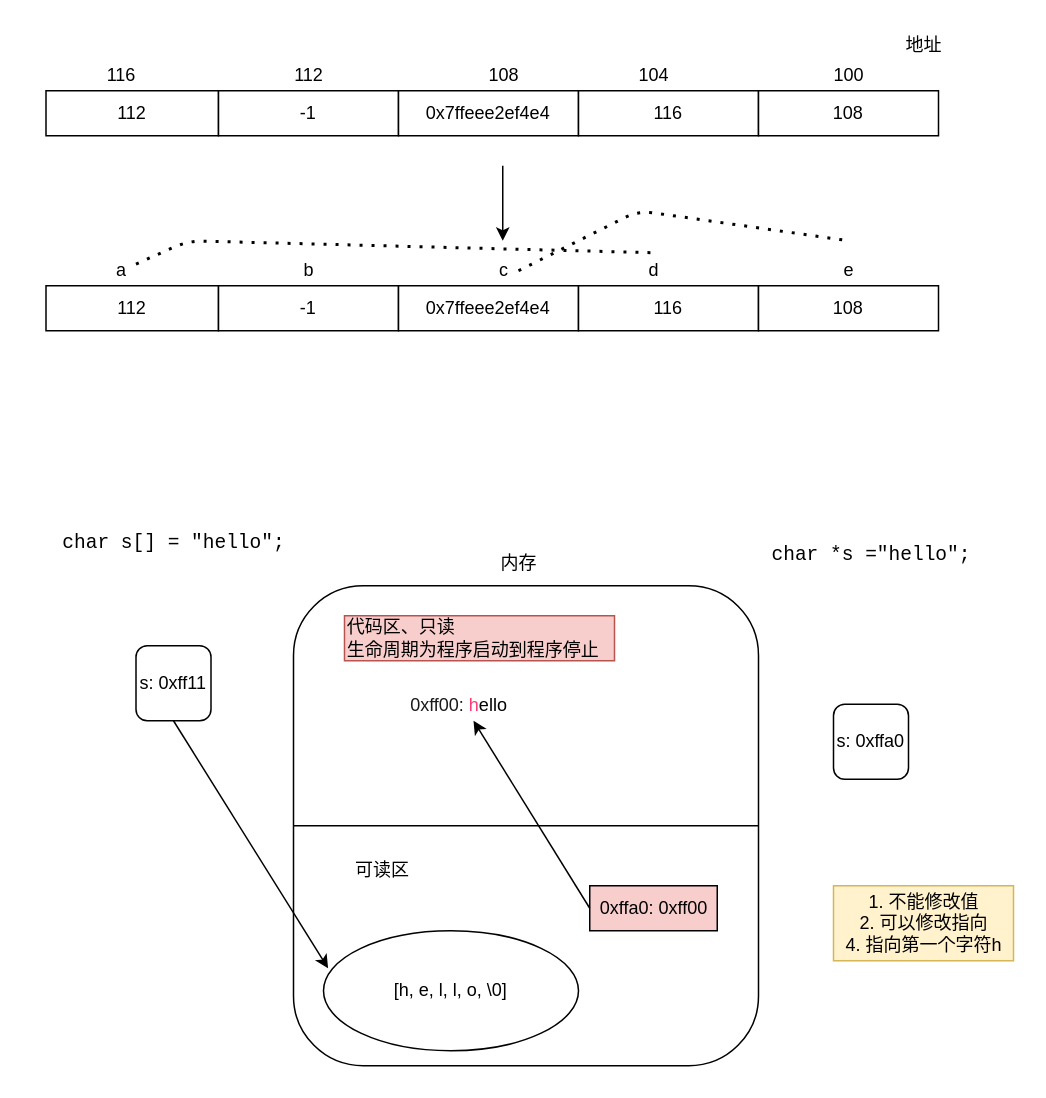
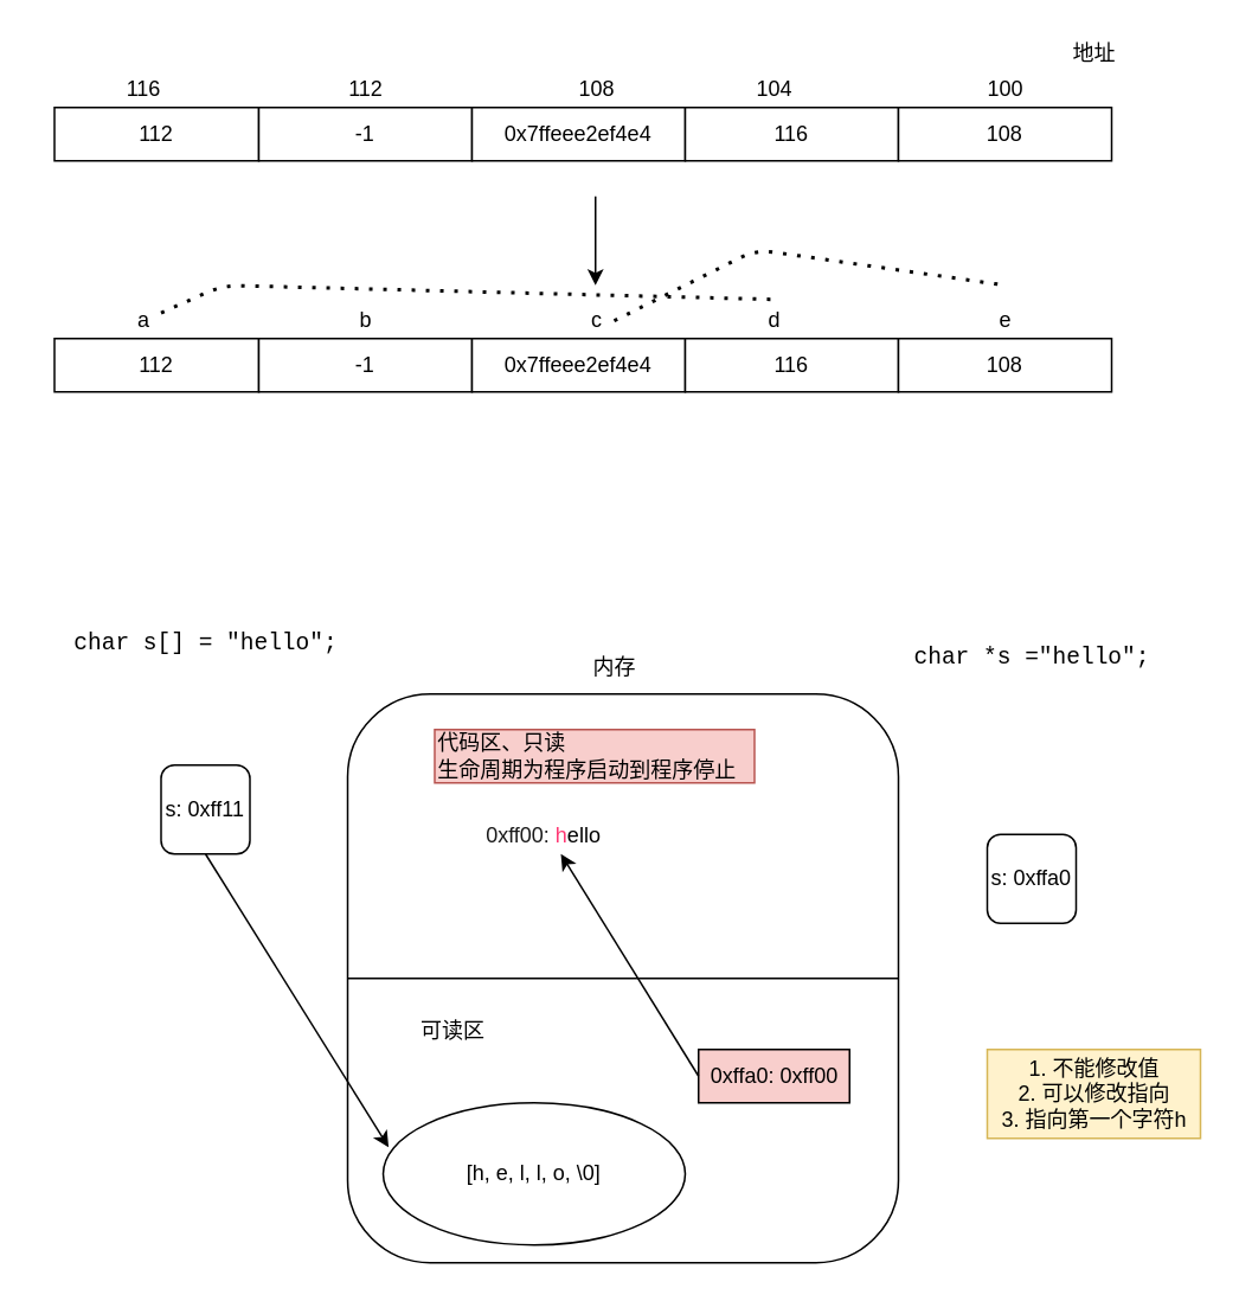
  <mxCell id="0" />
  <mxCell id="1" parent="0" />
  <mxCell id="2" value="" style="rounded=1;whiteSpace=wrap;html=1;" vertex="1" parent="1"><mxGeometry x="195" y="390" width="310" height="320" as="geometry" /></mxCell>
- <mxCell id="3" value="&lt;span&gt;代码区、只读&lt;br&gt;生命周期为程序启动到程序停止&lt;/span&gt;" style="text;html=1;align=left;verticalAlign=middle;resizable=0;points=[];autosize=1;fillColor=#f8cecc;strokeColor=#b85450;" parent="1" vertex="1"><mxGeometry x="229" y="410" width="180" height="30" as="geometry" /></mxCell>
+ <mxCell id="3" value="&lt;span&gt;代码区、只读&lt;br&gt;生命周期为程序启动到程序停止&lt;/span&gt;" style="text;html=1;align=left;verticalAlign=middle;resizable=0;points=[];autosize=1;fillColor=#f8cecc;strokeColor=#b85450;" parent="1" vertex="1"><mxGeometry x="244" y="410" width="180" height="30" as="geometry" /></mxCell>
  <mxCell id="4" value="112" style="rounded=0;whiteSpace=wrap;html=1;" parent="1" vertex="1"><mxGeometry x="30" y="60" width="115" height="30" as="geometry" /></mxCell>
  <mxCell id="5" value="-1" style="rounded=0;whiteSpace=wrap;html=1;" parent="1" vertex="1"><mxGeometry x="145" y="60" width="120" height="30" as="geometry" /></mxCell>
  <mxCell id="6" value="0x7ffeee2ef4e4" style="rounded=0;whiteSpace=wrap;html=1;" parent="1" vertex="1"><mxGeometry x="265" y="60" width="120" height="30" as="geometry" /></mxCell>
  <mxCell id="7" value="116" style="rounded=0;whiteSpace=wrap;html=1;" parent="1" vertex="1"><mxGeometry x="385" y="60" width="120" height="30" as="geometry" /></mxCell>
  <mxCell id="8" value="116" style="text;html=1;align=center;verticalAlign=middle;resizable=0;points=[];autosize=1;" parent="1" vertex="1"><mxGeometry x="65" y="40" width="30" height="20" as="geometry" /></mxCell>
  <mxCell id="9" value="112" style="text;html=1;align=center;verticalAlign=middle;resizable=0;points=[];autosize=1;" parent="1" vertex="1"><mxGeometry x="190" y="40" width="30" height="20" as="geometry" /></mxCell>
  <mxCell id="10" value="108" style="text;html=1;align=center;verticalAlign=middle;resizable=0;points=[];autosize=1;" parent="1" vertex="1"><mxGeometry x="315" y="40" width="40" height="20" as="geometry" /></mxCell>
  <mxCell id="11" value="104" style="text;html=1;align=center;verticalAlign=middle;resizable=0;points=[];autosize=1;" parent="1" vertex="1"><mxGeometry x="415" y="40" width="40" height="20" as="geometry" /></mxCell>
  <mxCell id="12" value="100" style="text;html=1;align=center;verticalAlign=middle;resizable=0;points=[];autosize=1;" parent="1" vertex="1"><mxGeometry x="545" y="40" width="40" height="20" as="geometry" /></mxCell>
  <mxCell id="13" value="108" style="rounded=0;whiteSpace=wrap;html=1;" parent="1" vertex="1"><mxGeometry x="505" y="60" width="120" height="30" as="geometry" /></mxCell>
  <mxCell id="14" value="" style="endArrow=classic;html=1;" parent="1" edge="1"><mxGeometry width="50" height="50" relative="1" as="geometry"><mxPoint x="334.5" y="110" as="sourcePoint" /><mxPoint x="334.5" y="160" as="targetPoint" /></mxGeometry></mxCell>
  <mxCell id="15" value="112" style="rounded=0;whiteSpace=wrap;html=1;" parent="1" vertex="1"><mxGeometry x="30" y="190" width="115" height="30" as="geometry" /></mxCell>
  <mxCell id="16" value="-1" style="rounded=0;whiteSpace=wrap;html=1;" parent="1" vertex="1"><mxGeometry x="145" y="190" width="120" height="30" as="geometry" /></mxCell>
  <mxCell id="17" value="0x7ffeee2ef4e4" style="rounded=0;whiteSpace=wrap;html=1;" parent="1" vertex="1"><mxGeometry x="265" y="190" width="120" height="30" as="geometry" /></mxCell>
  <mxCell id="18" value="116" style="rounded=0;whiteSpace=wrap;html=1;" parent="1" vertex="1"><mxGeometry x="385" y="190" width="120" height="30" as="geometry" /></mxCell>
  <mxCell id="19" value="a" style="text;html=1;align=center;verticalAlign=middle;resizable=0;points=[];autosize=1;" parent="1" vertex="1"><mxGeometry x="70" y="170" width="20" height="20" as="geometry" /></mxCell>
  <mxCell id="20" value="b" style="text;html=1;align=center;verticalAlign=middle;resizable=0;points=[];autosize=1;" parent="1" vertex="1"><mxGeometry x="195" y="170" width="20" height="20" as="geometry" /></mxCell>
  <mxCell id="21" value="c" style="text;html=1;align=center;verticalAlign=middle;resizable=0;points=[];autosize=1;" parent="1" vertex="1"><mxGeometry x="325" y="170" width="20" height="20" as="geometry" /></mxCell>
  <mxCell id="22" value="d" style="text;html=1;align=center;verticalAlign=middle;resizable=0;points=[];autosize=1;" parent="1" vertex="1"><mxGeometry x="425" y="170" width="20" height="20" as="geometry" /></mxCell>
  <mxCell id="23" value="e" style="text;html=1;align=center;verticalAlign=middle;resizable=0;points=[];autosize=1;" parent="1" vertex="1"><mxGeometry x="555" y="170" width="20" height="20" as="geometry" /></mxCell>
  <mxCell id="24" value="108" style="rounded=0;whiteSpace=wrap;html=1;" parent="1" vertex="1"><mxGeometry x="505" y="190" width="120" height="30" as="geometry" /></mxCell>
  <mxCell id="25" value="" style="endArrow=none;dashed=1;html=1;dashPattern=1 3;strokeWidth=2;" parent="1" source="19" edge="1"><mxGeometry width="50" height="50" relative="1" as="geometry"><mxPoint x="305" y="200" as="sourcePoint" /><mxPoint x="435" y="168" as="targetPoint" /><Array as="points"><mxPoint x="125" y="160" /></Array></mxGeometry></mxCell>
  <mxCell id="26" value="" style="endArrow=none;dashed=1;html=1;dashPattern=1 3;strokeWidth=2;" parent="1" edge="1"><mxGeometry width="50" height="50" relative="1" as="geometry"><mxPoint x="345" y="180" as="sourcePoint" /><mxPoint x="565" y="160" as="targetPoint" /><Array as="points"><mxPoint x="425" y="140" /></Array></mxGeometry></mxCell>
  <mxCell id="27" value="地址" style="text;html=1;align=center;verticalAlign=middle;resizable=0;points=[];autosize=1;" parent="1" vertex="1"><mxGeometry x="595" y="20" width="40" height="20" as="geometry" /></mxCell>
  <mxCell id="28" value="&lt;pre class=&quot;lang-c s-code-block hljs&quot; style=&quot;margin-top: 0px ; padding: 12px ; border: 0px ; font-stretch: inherit ; line-height: 1.308 ; font-family: &amp;#34;consolas&amp;#34; , &amp;#34;menlo&amp;#34; , &amp;#34;monaco&amp;#34; , &amp;#34;lucida console&amp;#34; , &amp;#34;liberation mono&amp;#34; , &amp;#34;dejavu sans mono&amp;#34; , &amp;#34;bitstream vera sans mono&amp;#34; , &amp;#34;courier new&amp;#34; , monospace , sans-serif ; font-size: 13px ; vertical-align: baseline ; box-sizing: inherit ; width: auto ; max-height: 600px ; overflow: auto ; border-radius: 5px ; overflow-wrap: normal ; text-align: left&quot;&gt;&lt;code style=&quot;margin: 0px ; padding: 0px ; border: 0px ; font-style: inherit ; font-variant: inherit ; font-weight: inherit ; font-stretch: inherit ; line-height: inherit ; font-family: inherit ; vertical-align: baseline ; box-sizing: inherit ; background-color: transparent&quot;&gt;&lt;span class=&quot;hljs-keyword&quot; style=&quot;margin: 0px ; padding: 0px ; border: 0px ; font-style: inherit ; font-variant: inherit ; font-weight: inherit ; font-stretch: inherit ; line-height: inherit ; font-family: inherit ; vertical-align: baseline ; box-sizing: inherit&quot;&gt;char&lt;/span&gt; *s =&lt;span class=&quot;hljs-string&quot; style=&quot;margin: 0px ; padding: 0px ; border: 0px ; font-style: inherit ; font-variant: inherit ; font-weight: inherit ; font-stretch: inherit ; line-height: inherit ; font-family: inherit ; vertical-align: baseline ; box-sizing: inherit&quot;&gt;&quot;hello&quot;&lt;/span&gt;;&lt;/code&gt;&lt;/pre&gt;" style="text;html=1;align=center;verticalAlign=middle;resizable=0;points=[];autosize=1;" parent="1" vertex="1"><mxGeometry x="495" y="345" width="170" height="60" as="geometry" /></mxCell>
  <mxCell id="29" value="&lt;pre class=&quot;lang-c s-code-block hljs&quot; style=&quot;margin-top: 0px ; padding: 12px ; border: 0px ; font-stretch: inherit ; line-height: 1.308 ; font-family: &amp;#34;consolas&amp;#34; , &amp;#34;menlo&amp;#34; , &amp;#34;monaco&amp;#34; , &amp;#34;lucida console&amp;#34; , &amp;#34;liberation mono&amp;#34; , &amp;#34;dejavu sans mono&amp;#34; , &amp;#34;bitstream vera sans mono&amp;#34; , &amp;#34;courier new&amp;#34; , monospace , sans-serif ; font-size: 13px ; vertical-align: baseline ; box-sizing: inherit ; width: auto ; max-height: 600px ; overflow: auto ; border-radius: 5px ; overflow-wrap: normal ; text-align: left&quot;&gt;&lt;code style=&quot;margin: 0px ; padding: 0px ; border: 0px ; font-style: inherit ; font-variant: inherit ; font-weight: inherit ; font-stretch: inherit ; line-height: inherit ; font-family: inherit ; vertical-align: baseline ; box-sizing: inherit ; background-color: transparent&quot;&gt;&lt;span class=&quot;hljs-keyword&quot; style=&quot;margin: 0px ; padding: 0px ; border: 0px ; font-style: inherit ; font-variant: inherit ; font-weight: inherit ; font-stretch: inherit ; line-height: inherit ; font-family: inherit ; vertical-align: baseline ; box-sizing: inherit&quot;&gt;char&lt;/span&gt; s[] = &lt;span class=&quot;hljs-string&quot; style=&quot;margin: 0px ; padding: 0px ; border: 0px ; font-style: inherit ; font-variant: inherit ; font-weight: inherit ; font-stretch: inherit ; line-height: inherit ; font-family: inherit ; vertical-align: baseline ; box-sizing: inherit&quot;&gt;&quot;hello&quot;&lt;/span&gt;;&lt;br/&gt;&lt;/code&gt;&lt;/pre&gt;&lt;div&gt;&lt;code style=&quot;margin: 0px ; padding: 0px ; border: 0px ; font-style: inherit ; font-variant: inherit ; font-weight: inherit ; font-stretch: inherit ; line-height: inherit ; font-family: inherit ; vertical-align: baseline ; box-sizing: inherit ; background-color: transparent&quot;&gt;&lt;br&gt;&lt;/code&gt;&lt;/div&gt;" style="text;html=1;align=center;verticalAlign=middle;resizable=0;points=[];autosize=1;" parent="1" vertex="1"><mxGeometry x="20" y="340" width="190" height="70" as="geometry" /></mxCell>
  <mxCell id="30" value="&lt;font color=&quot;#1a1a1a&quot;&gt;0xff00: &lt;/font&gt;&lt;font color=&quot;#ff3b76&quot;&gt;h&lt;/font&gt;ello" style="text;html=1;align=center;verticalAlign=middle;resizable=0;points=[];autosize=1;" parent="1" vertex="1"><mxGeometry x="265" y="460" width="80" height="20" as="geometry" /></mxCell>
  <mxCell id="31" value="s: 0xffa0" style="rounded=1;whiteSpace=wrap;html=1;" parent="1" vertex="1"><mxGeometry x="555" y="469" width="50" height="50" as="geometry" /></mxCell>
  <mxCell id="32" value="&lt;span&gt;[h, e, l, l, o, \0]&lt;/span&gt;" style="ellipse;whiteSpace=wrap;html=1;" parent="1" vertex="1"><mxGeometry x="215" y="620" width="170" height="80" as="geometry" /></mxCell>
  <mxCell id="33" value="可读区" style="text;html=1;align=center;verticalAlign=middle;resizable=0;points=[];autosize=1;" parent="1" vertex="1"><mxGeometry x="229" y="570" width="50" height="20" as="geometry" /></mxCell>
  <mxCell id="34" value="s: 0xff11" style="rounded=1;whiteSpace=wrap;html=1;" parent="1" vertex="1"><mxGeometry x="90" y="430" width="50" height="50" as="geometry" /></mxCell>
  <mxCell id="35" value="" style="endArrow=classic;html=1;entryX=0.018;entryY=0.313;entryDx=0;entryDy=0;entryPerimeter=0;exitX=0.5;exitY=1;exitDx=0;exitDy=0;" parent="1" source="34" target="32" edge="1"><mxGeometry width="50" height="50" relative="1" as="geometry"><mxPoint x="105" y="560" as="sourcePoint" /><mxPoint x="155" y="510" as="targetPoint" /></mxGeometry></mxCell>
- <mxCell id="36" value="1. 不能修改值&lt;br&gt;2. 可以修改指向&lt;br&gt;4. 指向第一个字符h&lt;br&gt;" style="text;html=1;align=center;verticalAlign=middle;resizable=0;points=[];autosize=1;fillColor=#fff2cc;strokeColor=#d6b656;" parent="1" vertex="1"><mxGeometry x="555" y="590" width="120" height="50" as="geometry" /></mxCell>
+ <mxCell id="36" value="1. 不能修改值&lt;br&gt;2. 可以修改指向&lt;br&gt;3. 指向第一个字符h&lt;br&gt;" style="text;html=1;align=center;verticalAlign=middle;resizable=0;points=[];autosize=1;fillColor=#fff2cc;strokeColor=#d6b656;" parent="1" vertex="1"><mxGeometry x="555" y="590" width="120" height="50" as="geometry" /></mxCell>
  <mxCell id="37" value="内存" style="text;html=1;align=center;verticalAlign=middle;resizable=0;points=[];autosize=1;" vertex="1" parent="1"><mxGeometry x="325" y="365" width="40" height="20" as="geometry" /></mxCell>
  <mxCell id="38" value="0xffa0: 0xff00" style="rounded=0;whiteSpace=wrap;html=1;fillColor=#f8cecc;" vertex="1" parent="1"><mxGeometry x="392.5" y="590" width="85" height="30" as="geometry" /></mxCell>
  <mxCell id="39" value="" style="endArrow=classic;html=1;exitX=0;exitY=0.5;exitDx=0;exitDy=0;" edge="1" parent="1" source="38"><mxGeometry width="50" height="50" relative="1" as="geometry"><mxPoint x="265" y="530" as="sourcePoint" /><mxPoint x="315" y="480" as="targetPoint" /></mxGeometry></mxCell>
  <mxCell id="40" value="" style="endArrow=none;html=1;entryX=1;entryY=0.5;entryDx=0;entryDy=0;exitX=0;exitY=0.5;exitDx=0;exitDy=0;" edge="1" parent="1" source="2" target="2"><mxGeometry width="50" height="50" relative="1" as="geometry"><mxPoint x="335" y="530" as="sourcePoint" /><mxPoint x="385" y="480" as="targetPoint" /></mxGeometry></mxCell>
